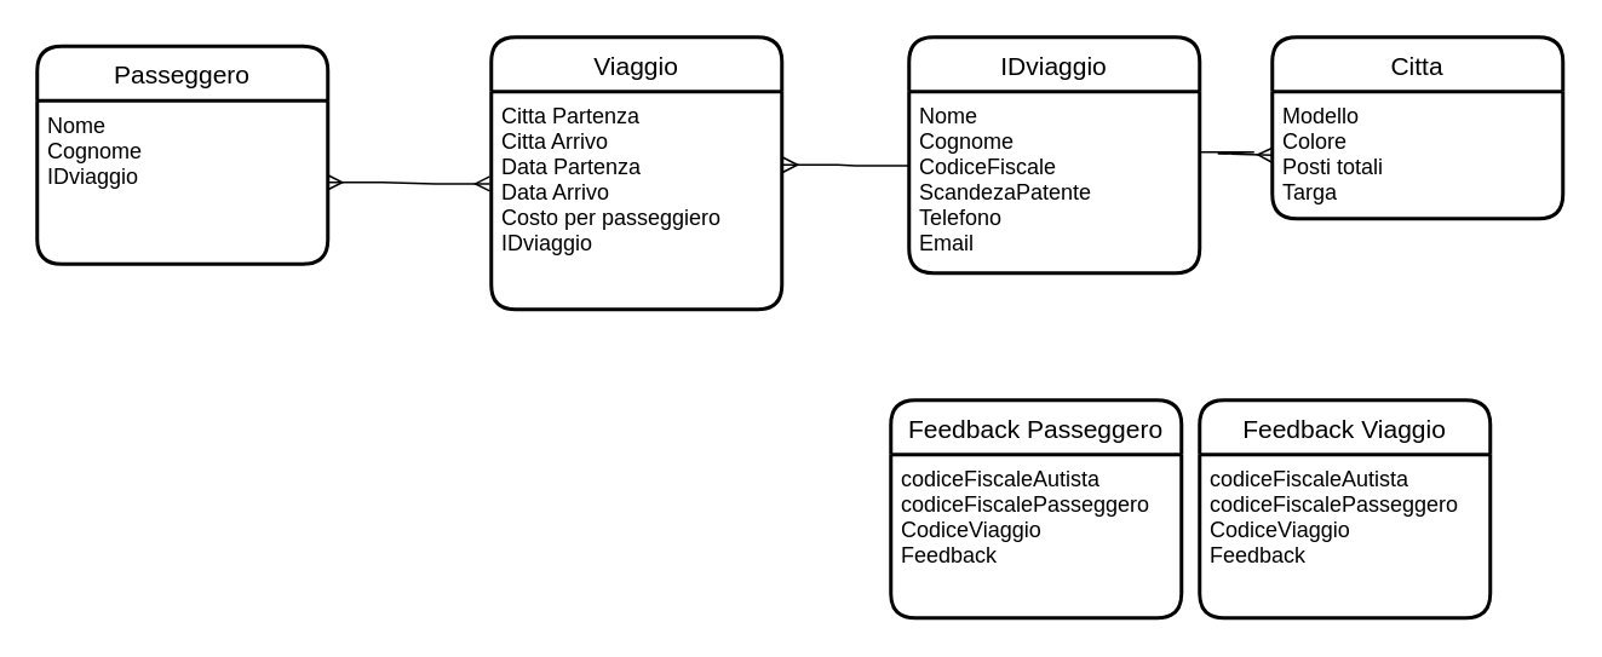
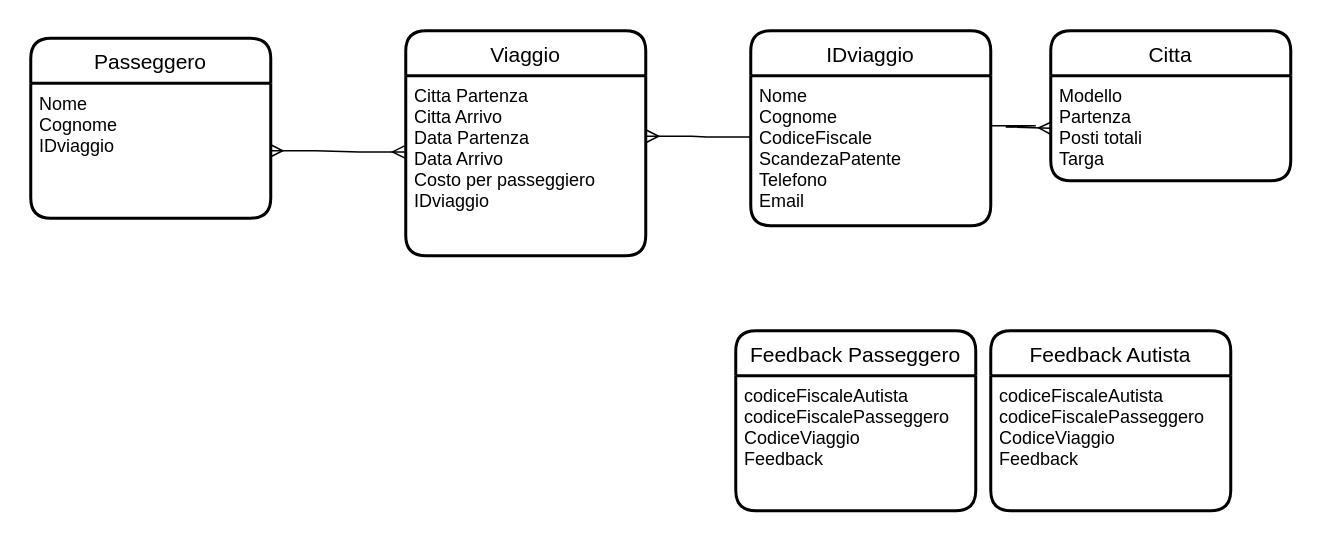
  <mxCell id="0" />
  <mxCell id="1" parent="0" />
  <mxCell id="2" value="IDviaggio" style="swimlane;childLayout=stackLayout;horizontal=1;startSize=30;horizontalStack=0;rounded=1;fontSize=14;fontStyle=0;strokeWidth=2;resizeParent=0;resizeLast=1;shadow=0;dashed=0;align=center;" parent="1" vertex="1"><mxGeometry x="500" y="20" width="160" height="130" as="geometry" /></mxCell>
  <mxCell id="3" value="Nome&#10;Cognome&#10;CodiceFiscale&#10;ScandezaPatente&#10;Telefono&#10;Email" style="align=left;strokeColor=none;fillColor=none;spacingLeft=4;fontSize=12;verticalAlign=top;resizable=0;rotatable=0;part=1;" parent="2" vertex="1"><mxGeometry y="30" width="160" height="100" as="geometry" /></mxCell>
  <mxCell id="4" value="Viaggio" style="swimlane;childLayout=stackLayout;horizontal=1;startSize=30;horizontalStack=0;rounded=1;fontSize=14;fontStyle=0;strokeWidth=2;resizeParent=0;resizeLast=1;shadow=0;dashed=0;align=center;" parent="1" vertex="1"><mxGeometry x="270" y="20" width="160" height="150" as="geometry" /></mxCell>
  <mxCell id="5" value="Citta Partenza&#10;Citta Arrivo&#10;Data Partenza&#10;Data Arrivo&#10;Costo per passeggiero&#10;IDviaggio" style="align=left;strokeColor=none;fillColor=none;spacingLeft=4;fontSize=12;verticalAlign=top;resizable=0;rotatable=0;part=1;" parent="4" vertex="1"><mxGeometry y="30" width="160" height="120" as="geometry" /></mxCell>
  <mxCell id="6" value="Citta" style="swimlane;childLayout=stackLayout;horizontal=1;startSize=30;horizontalStack=0;rounded=1;fontSize=14;fontStyle=0;strokeWidth=2;resizeParent=0;resizeLast=1;shadow=0;dashed=0;align=center;" vertex="1" parent="1"><mxGeometry x="700" y="20" width="160" height="100" as="geometry" /></mxCell>
- <mxCell id="7" value="Modello&#10;Colore&#10;Posti totali&#10;Targa" style="align=left;strokeColor=none;fillColor=none;spacingLeft=4;fontSize=12;verticalAlign=top;resizable=0;rotatable=0;part=1;" vertex="1" parent="6"><mxGeometry y="30" width="160" height="70" as="geometry" /></mxCell>
+ <mxCell id="7" value="Modello&#10;Partenza&#10;Posti totali&#10;Targa" style="align=left;strokeColor=none;fillColor=none;spacingLeft=4;fontSize=12;verticalAlign=top;resizable=0;rotatable=0;part=1;" vertex="1" parent="6"><mxGeometry y="30" width="160" height="70" as="geometry" /></mxCell>
  <mxCell id="8" value="" style="edgeStyle=entityRelationEdgeStyle;fontSize=12;html=1;endArrow=ERmany;rounded=0;exitX=1;exitY=0.333;exitDx=0;exitDy=0;exitPerimeter=0;entryX=0;entryY=0.5;entryDx=0;entryDy=0;" edge="1" parent="1" source="3" target="7"><mxGeometry width="100" height="100" relative="1" as="geometry"><mxPoint x="660" y="160" as="sourcePoint" /><mxPoint x="700" y="80" as="targetPoint" /></mxGeometry></mxCell>
  <mxCell id="9" value="Passeggero" style="swimlane;childLayout=stackLayout;horizontal=1;startSize=30;horizontalStack=0;rounded=1;fontSize=14;fontStyle=0;strokeWidth=2;resizeParent=0;resizeLast=1;shadow=0;dashed=0;align=center;" vertex="1" parent="1"><mxGeometry x="20" y="25" width="160" height="120" as="geometry" /></mxCell>
  <mxCell id="10" value="Nome&#10;Cognome&#10;IDviaggio&#10;" style="align=left;strokeColor=none;fillColor=none;spacingLeft=4;fontSize=12;verticalAlign=top;resizable=0;rotatable=0;part=1;" vertex="1" parent="9"><mxGeometry y="30" width="160" height="90" as="geometry" /></mxCell>
  <mxCell id="11" value="Feedback Passeggero" style="swimlane;childLayout=stackLayout;horizontal=1;startSize=30;horizontalStack=0;rounded=1;fontSize=14;fontStyle=0;strokeWidth=2;resizeParent=0;resizeLast=1;shadow=0;dashed=0;align=center;" vertex="1" parent="1"><mxGeometry x="490" y="220" width="160" height="120" as="geometry" /></mxCell>
  <mxCell id="12" value="codiceFiscaleAutista&#10;codiceFiscalePasseggero&#10;CodiceViaggio&#10;Feedback" style="align=left;strokeColor=none;fillColor=none;spacingLeft=4;fontSize=12;verticalAlign=top;resizable=0;rotatable=0;part=1;" vertex="1" parent="11"><mxGeometry y="30" width="160" height="90" as="geometry" /></mxCell>
- <mxCell id="13" value="Feedback Viaggio" style="swimlane;childLayout=stackLayout;horizontal=1;startSize=30;horizontalStack=0;rounded=1;fontSize=14;fontStyle=0;strokeWidth=2;resizeParent=0;resizeLast=1;shadow=0;dashed=0;align=center;" vertex="1" parent="1"><mxGeometry x="660" y="220" width="160" height="120" as="geometry" /></mxCell>
+ <mxCell id="13" value="Feedback Autista" style="swimlane;childLayout=stackLayout;horizontal=1;startSize=30;horizontalStack=0;rounded=1;fontSize=14;fontStyle=0;strokeWidth=2;resizeParent=0;resizeLast=1;shadow=0;dashed=0;align=center;" vertex="1" parent="1"><mxGeometry x="660" y="220" width="160" height="120" as="geometry" /></mxCell>
  <mxCell id="14" value="codiceFiscaleAutista&#10;codiceFiscalePasseggero&#10;CodiceViaggio&#10;Feedback" style="align=left;strokeColor=none;fillColor=none;spacingLeft=4;fontSize=12;verticalAlign=top;resizable=0;rotatable=0;part=1;" vertex="1" parent="13"><mxGeometry y="30" width="160" height="90" as="geometry" /></mxCell>
  <mxCell id="15" value="" style="edgeStyle=entityRelationEdgeStyle;fontSize=12;html=1;endArrow=ERmany;rounded=0;exitX=0.003;exitY=0.409;exitDx=0;exitDy=0;exitPerimeter=0;entryX=1.004;entryY=0.336;entryDx=0;entryDy=0;entryPerimeter=0;" edge="1" parent="1" source="3" target="5"><mxGeometry width="100" height="100" relative="1" as="geometry"><mxPoint x="450" y="210" as="sourcePoint" /><mxPoint x="550" y="110" as="targetPoint" /></mxGeometry></mxCell>
  <mxCell id="16" value="" style="edgeStyle=entityRelationEdgeStyle;fontSize=12;html=1;endArrow=ERmany;startArrow=ERmany;rounded=0;exitX=-0.005;exitY=0.423;exitDx=0;exitDy=0;exitPerimeter=0;entryX=1;entryY=0.5;entryDx=0;entryDy=0;" edge="1" parent="1" source="5" target="10"><mxGeometry width="100" height="100" relative="1" as="geometry"><mxPoint x="90.571" y="210" as="sourcePoint" /><mxPoint x="240" y="99" as="targetPoint" /></mxGeometry></mxCell>
